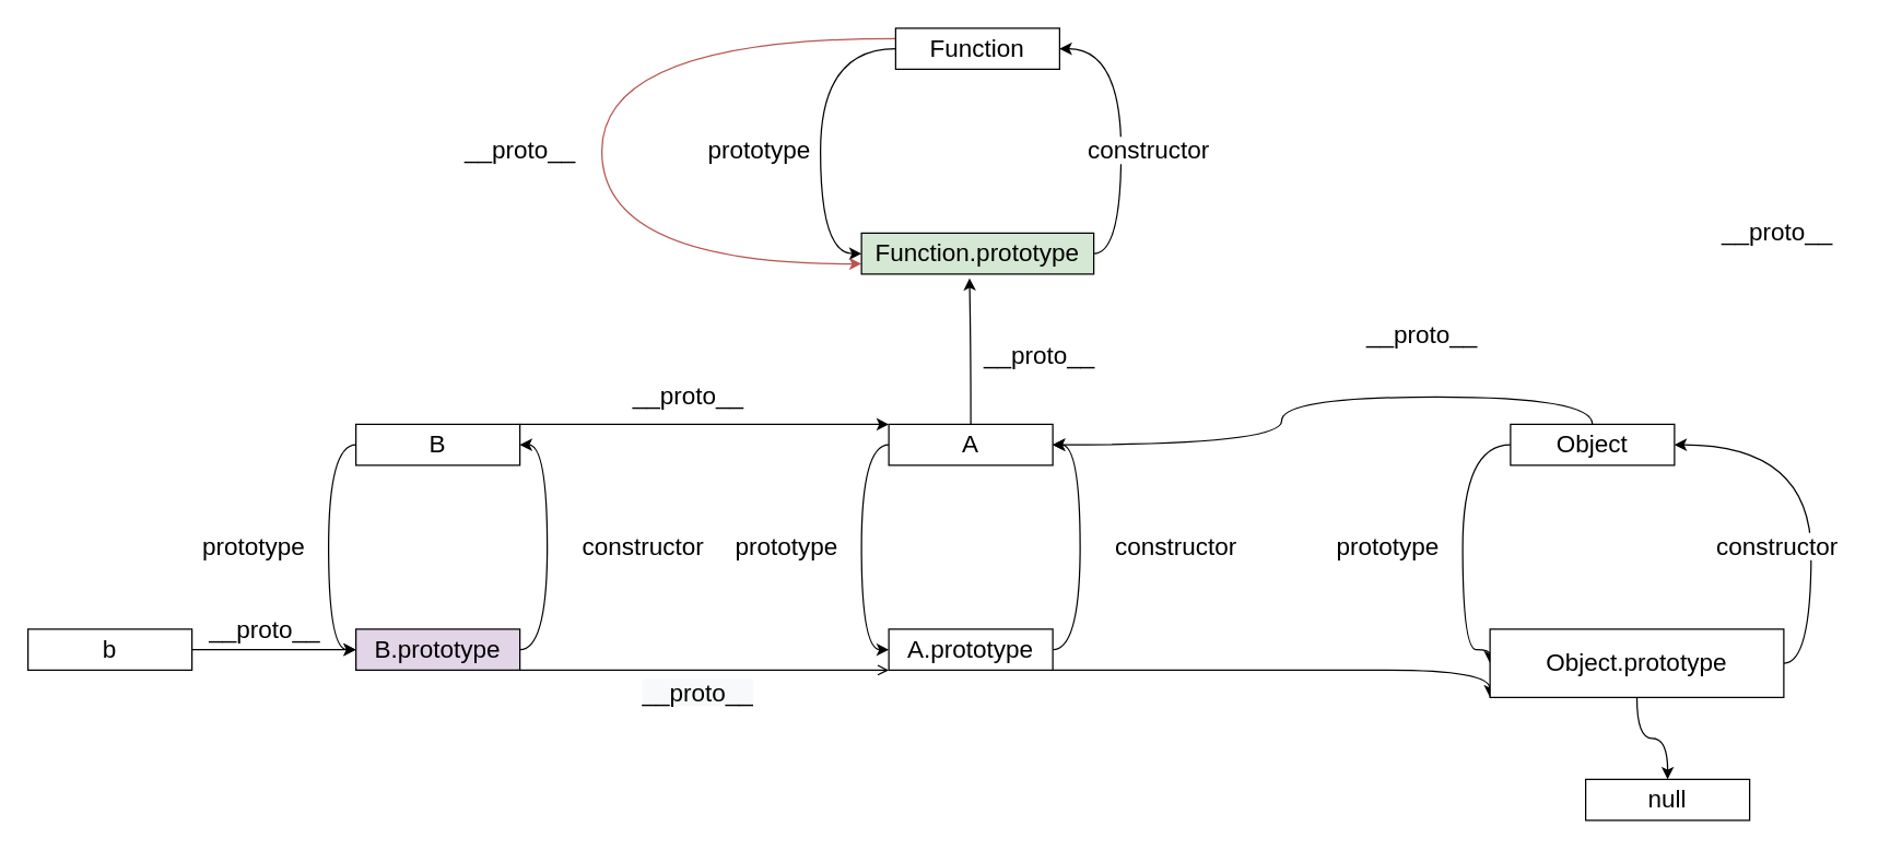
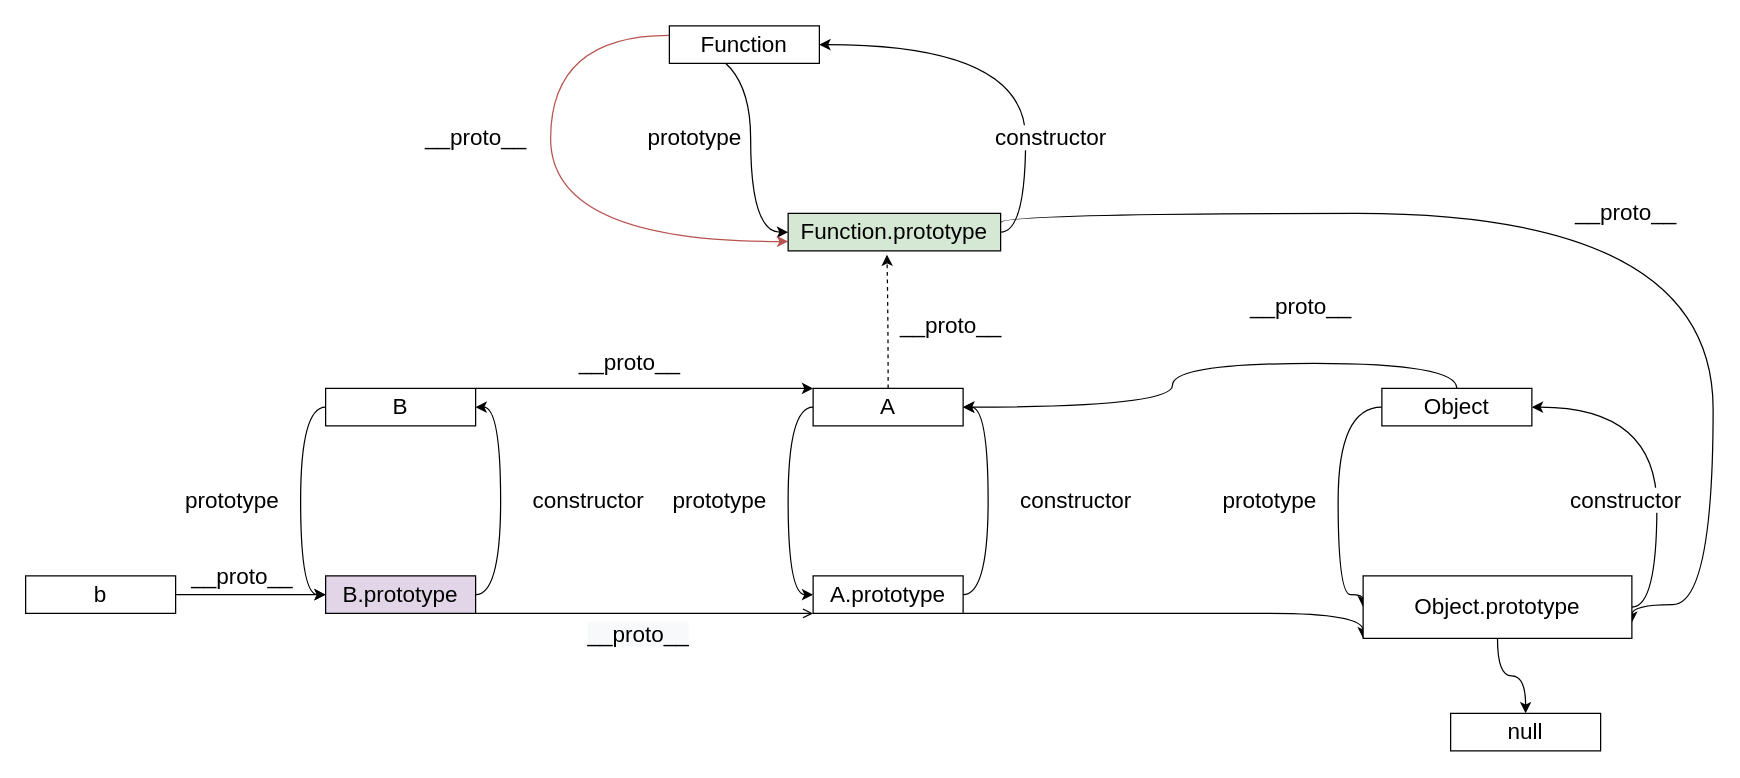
  <mxCell id="0" />
  <mxCell id="1" parent="0" />
  <mxCell id="2" style="edgeStyle=orthogonalEdgeStyle;curved=1;rounded=0;orthogonalLoop=1;jettySize=auto;html=1;exitX=0;exitY=0.5;exitDx=0;exitDy=0;entryX=0;entryY=0.5;entryDx=0;entryDy=0;fontSize=18;" edge="1" parent="1" source="4" target="7"><mxGeometry relative="1" as="geometry" /></mxCell>
  <mxCell id="3" style="edgeStyle=orthogonalEdgeStyle;curved=1;rounded=0;orthogonalLoop=1;jettySize=auto;html=1;exitX=1;exitY=0;exitDx=0;exitDy=0;entryX=0;entryY=0;entryDx=0;entryDy=0;fontSize=18;" edge="1" parent="1" source="4" target="15"><mxGeometry relative="1" as="geometry"><Array as="points"><mxPoint x="520" y="310" /><mxPoint x="520" y="310" /></Array></mxGeometry></mxCell>
  <mxCell id="4" value="&lt;font style=&quot;font-size: 18px;&quot;&gt;B&lt;/font&gt;" style="rounded=0;whiteSpace=wrap;html=1;fontSize=18;" vertex="1" parent="1"><mxGeometry x="260" y="310" width="120" height="30" as="geometry" /></mxCell>
  <mxCell id="5" style="edgeStyle=orthogonalEdgeStyle;curved=1;rounded=0;orthogonalLoop=1;jettySize=auto;html=1;exitX=1;exitY=0.5;exitDx=0;exitDy=0;entryX=1;entryY=0.5;entryDx=0;entryDy=0;fontSize=18;" edge="1" parent="1" source="7" target="4"><mxGeometry relative="1" as="geometry" /></mxCell>
  <mxCell id="6" style="edgeStyle=orthogonalEdgeStyle;curved=1;rounded=0;orthogonalLoop=1;jettySize=auto;html=1;exitX=1;exitY=1;exitDx=0;exitDy=0;entryX=0;entryY=1;entryDx=0;entryDy=0;fontSize=18;endArrow=open;" edge="1" parent="1" source="7" target="18"><mxGeometry relative="1" as="geometry"><Array as="points"><mxPoint x="520" y="490" /><mxPoint x="520" y="490" /></Array></mxGeometry></mxCell>
  <mxCell id="7" value="&lt;font style=&quot;font-size: 18px;&quot;&gt;B.prototype&lt;/font&gt;" style="rounded=0;whiteSpace=wrap;html=1;fontSize=18;fillColor=#e1d5e7;" vertex="1" parent="1"><mxGeometry x="260" y="460" width="120" height="30" as="geometry" /></mxCell>
  <mxCell id="8" value="&lt;span style=&quot;background-color: rgb(255 , 255 , 255)&quot;&gt;prototype&lt;/span&gt;" style="text;html=1;align=center;verticalAlign=middle;resizable=0;points=[];autosize=1;strokeColor=none;fontSize=18;" vertex="1" parent="1"><mxGeometry x="140" y="385" width="90" height="30" as="geometry" /></mxCell>
  <mxCell id="9" value="&lt;span style=&quot;background-color: rgb(255 , 255 , 255)&quot;&gt;constructor&lt;/span&gt;" style="text;html=1;align=center;verticalAlign=middle;resizable=0;points=[];autosize=1;strokeColor=none;fontSize=18;" vertex="1" parent="1"><mxGeometry x="420" y="385" width="100" height="30" as="geometry" /></mxCell>
  <mxCell id="10" style="edgeStyle=orthogonalEdgeStyle;curved=1;rounded=0;orthogonalLoop=1;jettySize=auto;html=1;exitX=1;exitY=0.5;exitDx=0;exitDy=0;entryX=0;entryY=0.5;entryDx=0;entryDy=0;fontSize=18;" edge="1" parent="1" source="12" target="7"><mxGeometry relative="1" as="geometry" /></mxCell>
  <mxCell id="11" value="__proto__" style="edgeLabel;html=1;align=center;verticalAlign=middle;resizable=0;points=[];fontSize=18;labelBackgroundColor=none;" vertex="1" connectable="0" parent="10"><mxGeometry x="-0.133" y="1" relative="1" as="geometry"><mxPoint y="-14" as="offset" /></mxGeometry></mxCell>
  <mxCell id="12" value="&lt;font style=&quot;font-size: 18px&quot;&gt;b&lt;/font&gt;" style="rounded=0;whiteSpace=wrap;html=1;fontSize=18;" vertex="1" parent="1"><mxGeometry x="20" y="460" width="120" height="30" as="geometry" /></mxCell>
  <mxCell id="13" style="edgeStyle=orthogonalEdgeStyle;curved=1;rounded=0;orthogonalLoop=1;jettySize=auto;html=1;exitX=0;exitY=0.5;exitDx=0;exitDy=0;entryX=0;entryY=0.5;entryDx=0;entryDy=0;fontSize=18;" edge="1" parent="1" source="15" target="18"><mxGeometry relative="1" as="geometry" /></mxCell>
- <mxCell id="14" style="edgeStyle=orthogonalEdgeStyle;curved=1;rounded=0;orthogonalLoop=1;jettySize=auto;html=1;exitX=0.5;exitY=0;exitDx=0;exitDy=0;entryX=0.465;entryY=1.1;entryDx=0;entryDy=0;entryPerimeter=0;fontSize=18;" edge="1" parent="1" source="15" target="27"><mxGeometry relative="1" as="geometry" /></mxCell>
+ <mxCell id="14" style="edgeStyle=orthogonalEdgeStyle;curved=1;rounded=0;orthogonalLoop=1;jettySize=auto;html=1;exitX=0.5;exitY=0;exitDx=0;exitDy=0;entryX=0.465;entryY=1.1;entryDx=0;entryDy=0;entryPerimeter=0;fontSize=18;dashed=1;" edge="1" parent="1" source="15" target="27"><mxGeometry relative="1" as="geometry" /></mxCell>
  <mxCell id="15" value="&lt;font style=&quot;font-size: 18px&quot;&gt;A&lt;/font&gt;" style="rounded=0;whiteSpace=wrap;html=1;fontSize=18;" vertex="1" parent="1"><mxGeometry x="650" y="310" width="120" height="30" as="geometry" /></mxCell>
  <mxCell id="16" style="edgeStyle=orthogonalEdgeStyle;curved=1;rounded=0;orthogonalLoop=1;jettySize=auto;html=1;exitX=1;exitY=0.5;exitDx=0;exitDy=0;entryX=1;entryY=0.5;entryDx=0;entryDy=0;fontSize=18;" edge="1" parent="1" source="18" target="15"><mxGeometry relative="1" as="geometry" /></mxCell>
  <mxCell id="17" style="edgeStyle=orthogonalEdgeStyle;curved=1;rounded=0;orthogonalLoop=1;jettySize=auto;html=1;exitX=1;exitY=1;exitDx=0;exitDy=0;entryX=0;entryY=1;entryDx=0;entryDy=0;fontSize=18;" edge="1" parent="1" source="18" target="37"><mxGeometry relative="1" as="geometry"><Array as="points"><mxPoint x="940" y="490" /><mxPoint x="940" y="490" /></Array></mxGeometry></mxCell>
  <mxCell id="18" value="&lt;font style=&quot;font-size: 18px&quot;&gt;A.prototype&lt;/font&gt;" style="rounded=0;whiteSpace=wrap;html=1;fontSize=18;" vertex="1" parent="1"><mxGeometry x="650" y="460" width="120" height="30" as="geometry" /></mxCell>
  <mxCell id="19" value="&lt;span style=&quot;background-color: rgb(255 , 255 , 255)&quot;&gt;prototype&lt;/span&gt;" style="text;html=1;align=center;verticalAlign=middle;resizable=0;points=[];autosize=1;strokeColor=none;fontSize=18;" vertex="1" parent="1"><mxGeometry x="530" y="385" width="90" height="30" as="geometry" /></mxCell>
  <mxCell id="20" value="&lt;span style=&quot;background-color: rgb(255 , 255 , 255)&quot;&gt;constructor&lt;/span&gt;" style="text;html=1;align=center;verticalAlign=middle;resizable=0;points=[];autosize=1;strokeColor=none;fontSize=18;" vertex="1" parent="1"><mxGeometry x="810" y="385" width="100" height="30" as="geometry" /></mxCell>
  <mxCell id="21" value="&lt;meta charset=&quot;utf-8&quot;&gt;&lt;span style=&quot;color: rgb(0, 0, 0); font-family: helvetica; font-size: 18px; font-style: normal; font-weight: 400; letter-spacing: normal; text-align: center; text-indent: 0px; text-transform: none; word-spacing: 0px; background-color: rgb(248, 249, 250); display: inline; float: none;&quot;&gt;__proto__&lt;/span&gt;" style="text;whiteSpace=wrap;html=1;fontSize=18;" vertex="1" parent="1"><mxGeometry x="467.5" y="490" width="85" height="40" as="geometry" /></mxCell>
  <mxCell id="22" style="edgeStyle=orthogonalEdgeStyle;curved=1;rounded=0;orthogonalLoop=1;jettySize=auto;html=1;exitX=0;exitY=0.5;exitDx=0;exitDy=0;fontSize=18;entryX=0;entryY=0.5;entryDx=0;entryDy=0;" edge="1" parent="1" source="24" target="27"><mxGeometry relative="1" as="geometry"><mxPoint x="620" y="185" as="targetPoint" /><Array as="points"><mxPoint x="600" y="35" /><mxPoint x="600" y="185" /></Array></mxGeometry></mxCell>
  <mxCell id="23" style="edgeStyle=orthogonalEdgeStyle;curved=1;rounded=0;orthogonalLoop=1;jettySize=auto;html=1;exitX=0;exitY=0.25;exitDx=0;exitDy=0;entryX=0;entryY=0.75;entryDx=0;entryDy=0;fontSize=18;fillColor=#f8cecc;strokeColor=#b85450;" edge="1" parent="1" source="24" target="27"><mxGeometry relative="1" as="geometry"><Array as="points"><mxPoint x="440" y="28" /><mxPoint x="440" y="193" /></Array></mxGeometry></mxCell>
- <mxCell id="24" value="&lt;font style=&quot;font-size: 18px&quot;&gt;Function&lt;/font&gt;" style="rounded=0;whiteSpace=wrap;html=1;fontSize=18;" vertex="1" parent="1"><mxGeometry x="655" y="20" width="120" height="30" as="geometry" /></mxCell>
+ <mxCell id="24" value="&lt;font style=&quot;font-size: 18px&quot;&gt;Function&lt;/font&gt;" style="rounded=0;whiteSpace=wrap;html=1;fontSize=18;" vertex="1" parent="1"><mxGeometry x="535" y="20" width="120" height="30" as="geometry" /></mxCell>
  <mxCell id="25" style="edgeStyle=orthogonalEdgeStyle;curved=1;rounded=0;orthogonalLoop=1;jettySize=auto;html=1;exitX=1;exitY=0.5;exitDx=0;exitDy=0;entryX=1;entryY=0.5;entryDx=0;entryDy=0;fontSize=18;" edge="1" parent="1" source="27" target="24"><mxGeometry relative="1" as="geometry" /></mxCell>
+ <mxCell id="26" style="edgeStyle=orthogonalEdgeStyle;curved=1;rounded=0;orthogonalLoop=1;jettySize=auto;html=1;exitX=1;exitY=0.25;exitDx=0;exitDy=0;entryX=1;entryY=0.75;entryDx=0;entryDy=0;fontSize=18;" edge="1" parent="1" source="27" target="37"><mxGeometry relative="1" as="geometry"><Array as="points"><mxPoint x="800" y="170" /><mxPoint x="1370" y="170" /><mxPoint x="1370" y="483" /></Array></mxGeometry></mxCell>
  <mxCell id="27" value="&lt;font style=&quot;font-size: 18px&quot;&gt;Function.prototype&lt;/font&gt;" style="rounded=0;whiteSpace=wrap;html=1;fontSize=18;fillColor=#d5e8d4;" vertex="1" parent="1"><mxGeometry x="630" y="170" width="170" height="30" as="geometry" /></mxCell>
  <mxCell id="28" value="&lt;span style=&quot;background-color: rgb(255 , 255 , 255)&quot;&gt;prototype&lt;/span&gt;" style="text;html=1;align=center;verticalAlign=middle;resizable=0;points=[];autosize=1;strokeColor=none;fontSize=18;" vertex="1" parent="1"><mxGeometry x="510" y="95" width="90" height="30" as="geometry" /></mxCell>
  <mxCell id="29" value="&lt;span style=&quot;background-color: rgb(255 , 255 , 255)&quot;&gt;constructor&lt;/span&gt;" style="text;html=1;align=center;verticalAlign=middle;resizable=0;points=[];autosize=1;strokeColor=none;fontSize=18;" vertex="1" parent="1"><mxGeometry x="790" y="95" width="100" height="30" as="geometry" /></mxCell>
  <mxCell id="30" value="__proto__" style="text;html=1;align=center;verticalAlign=middle;resizable=0;points=[];autosize=1;strokeColor=none;fontSize=18;" vertex="1" parent="1"><mxGeometry x="330" y="95" width="100" height="30" as="geometry" /></mxCell>
  <mxCell id="31" value="__proto__" style="text;html=1;align=center;verticalAlign=middle;resizable=0;points=[];autosize=1;strokeColor=none;fontSize=18;" vertex="1" parent="1"><mxGeometry x="710" y="245" width="100" height="30" as="geometry" /></mxCell>
  <mxCell id="32" style="edgeStyle=orthogonalEdgeStyle;curved=1;rounded=0;orthogonalLoop=1;jettySize=auto;html=1;exitX=0;exitY=0.5;exitDx=0;exitDy=0;entryX=0;entryY=0.5;entryDx=0;entryDy=0;fontSize=18;" edge="1" parent="1" source="34" target="37"><mxGeometry relative="1" as="geometry"><Array as="points"><mxPoint x="1070" y="325" /><mxPoint x="1070" y="475" /></Array></mxGeometry></mxCell>
  <mxCell id="33" style="edgeStyle=orthogonalEdgeStyle;curved=1;rounded=0;orthogonalLoop=1;jettySize=auto;html=1;exitX=0.5;exitY=0;exitDx=0;exitDy=0;fontSize=18;" edge="1" parent="1" source="34" target="15"><mxGeometry relative="1" as="geometry" /></mxCell>
  <mxCell id="34" value="&lt;font style=&quot;font-size: 18px&quot;&gt;Object&lt;/font&gt;" style="rounded=0;whiteSpace=wrap;html=1;fontSize=18;" vertex="1" parent="1"><mxGeometry x="1105" y="310" width="120" height="30" as="geometry" /></mxCell>
  <mxCell id="35" style="edgeStyle=orthogonalEdgeStyle;curved=1;rounded=0;orthogonalLoop=1;jettySize=auto;html=1;exitX=1;exitY=0.5;exitDx=0;exitDy=0;entryX=1;entryY=0.5;entryDx=0;entryDy=0;fontSize=18;" edge="1" parent="1" source="37" target="34"><mxGeometry relative="1" as="geometry" /></mxCell>
  <mxCell id="36" style="edgeStyle=orthogonalEdgeStyle;curved=1;rounded=0;orthogonalLoop=1;jettySize=auto;html=1;exitX=0.5;exitY=1;exitDx=0;exitDy=0;entryX=0.5;entryY=0;entryDx=0;entryDy=0;fontSize=18;" edge="1" parent="1" source="37" target="41"><mxGeometry relative="1" as="geometry" /></mxCell>
  <mxCell id="37" value="&lt;font style=&quot;font-size: 18px&quot;&gt;Object.prototype&lt;/font&gt;" style="rounded=0;whiteSpace=wrap;html=1;fontSize=18;" vertex="1" parent="1"><mxGeometry x="1090" y="460" width="215" height="50" as="geometry" /></mxCell>
  <mxCell id="38" value="&lt;span style=&quot;background-color: rgb(255 , 255 , 255)&quot;&gt;prototype&lt;/span&gt;" style="text;html=1;align=center;verticalAlign=middle;resizable=0;points=[];autosize=1;strokeColor=none;fontSize=18;" vertex="1" parent="1"><mxGeometry x="970" y="385" width="90" height="30" as="geometry" /></mxCell>
  <mxCell id="39" value="&lt;span style=&quot;background-color: rgb(255 , 255 , 255)&quot;&gt;constructor&lt;/span&gt;" style="text;html=1;align=center;verticalAlign=middle;resizable=0;points=[];autosize=1;strokeColor=none;fontSize=18;" vertex="1" parent="1"><mxGeometry x="1250" y="385" width="100" height="30" as="geometry" /></mxCell>
  <mxCell id="40" value="__proto__" style="text;html=1;align=center;verticalAlign=middle;resizable=0;points=[];autosize=1;strokeColor=none;fontSize=18;" vertex="1" parent="1"><mxGeometry x="452.5" y="275" width="100" height="30" as="geometry" /></mxCell>
  <mxCell id="41" value="&lt;font style=&quot;font-size: 18px&quot;&gt;null&lt;/font&gt;" style="rounded=0;whiteSpace=wrap;html=1;fontSize=18;" vertex="1" parent="1"><mxGeometry x="1160" y="570" width="120" height="30" as="geometry" /></mxCell>
  <mxCell id="42" value="__proto__" style="text;html=1;align=center;verticalAlign=middle;resizable=0;points=[];autosize=1;strokeColor=none;fontSize=18;" vertex="1" parent="1"><mxGeometry x="990" y="230" width="100" height="30" as="geometry" /></mxCell>
  <mxCell id="43" value="__proto__" style="text;html=1;align=center;verticalAlign=middle;resizable=0;points=[];autosize=1;strokeColor=none;fontSize=18;" vertex="1" parent="1"><mxGeometry x="1250" y="155" width="100" height="30" as="geometry" /></mxCell>
